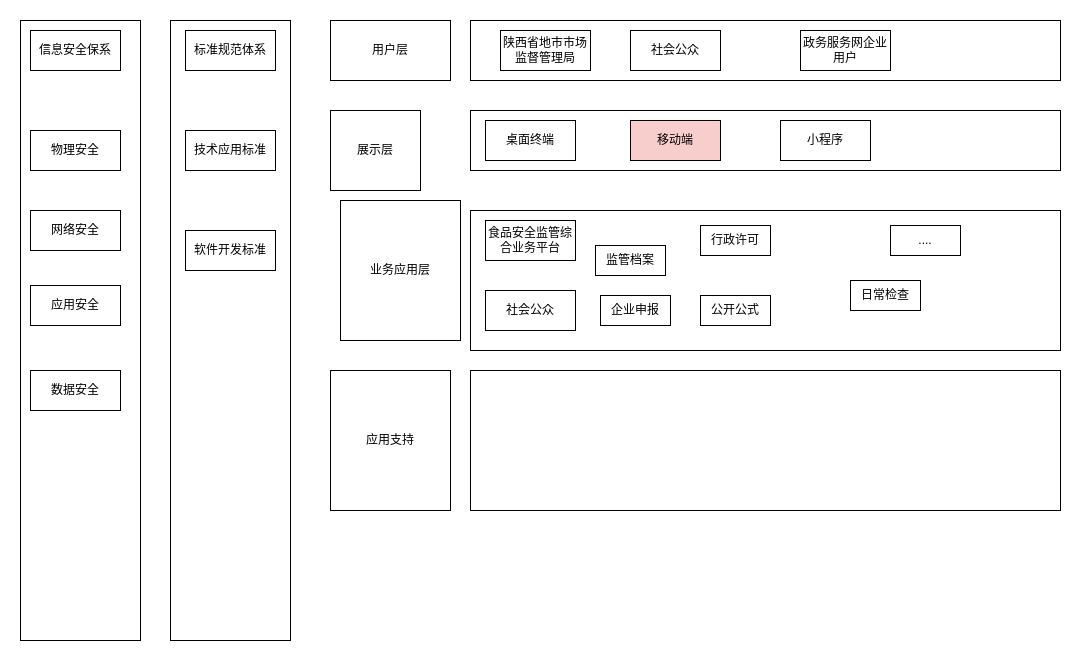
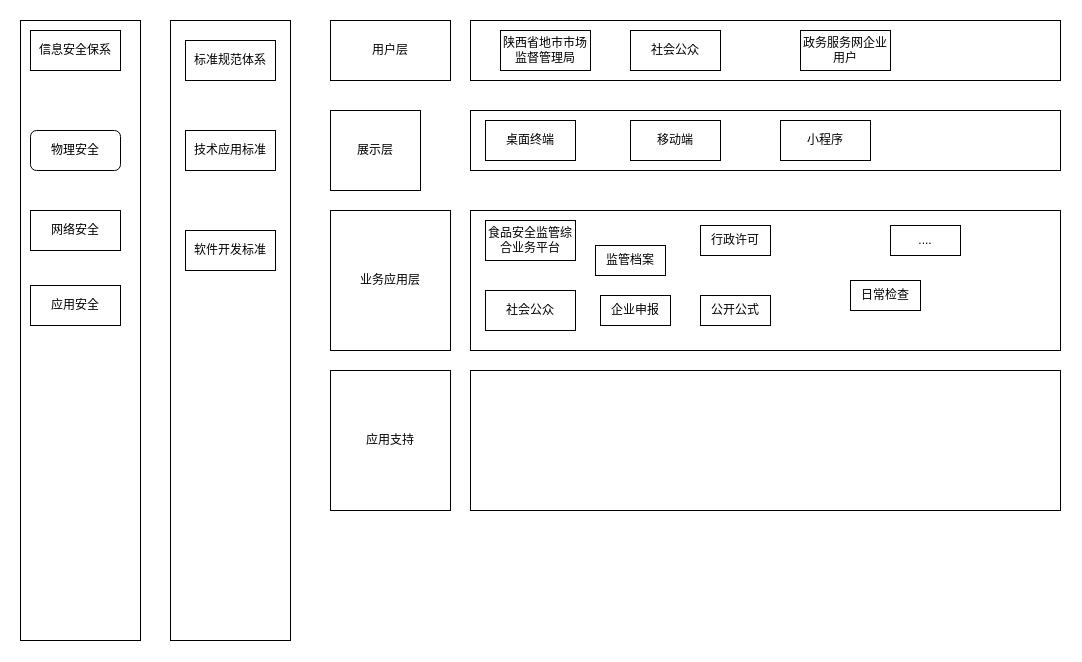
  <mxCell id="0" />
  <mxCell id="1" parent="0" />
  <mxCell id="2" value="" style="rounded=0;whiteSpace=wrap;html=1;" vertex="1" parent="1"><mxGeometry x="20" y="20" width="120" height="620" as="geometry" /></mxCell>
  <mxCell id="3" value="信息安全保系" style="rounded=0;whiteSpace=wrap;html=1;" vertex="1" parent="1"><mxGeometry x="30" y="30" width="90" height="40" as="geometry" /></mxCell>
- <mxCell id="4" value="物理安全" style="rounded=0;whiteSpace=wrap;html=1;" vertex="1" parent="1"><mxGeometry x="30" y="130" width="90" height="40" as="geometry" /></mxCell>
+ <mxCell id="4" value="物理安全" style="whiteSpace=wrap;html=1;rounded=1;" vertex="1" parent="1"><mxGeometry x="30" y="130" width="90" height="40" as="geometry" /></mxCell>
  <mxCell id="5" value="网络安全&lt;span style=&quot;color: rgba(0, 0, 0, 0); font-family: monospace; font-size: 0px; text-align: start; text-wrap-mode: nowrap;&quot;&gt;%3CmxGraphModel%3E%3Croot%3E%3CmxCell%20id%3D%220%22%2F%3E%3CmxCell%20id%3D%221%22%20parent%3D%220%22%2F%3E%3CmxCell%20id%3D%222%22%20value%3D%22%E7%89%A9%E7%90%86%E5%AE%89%E5%85%A8%22%20style%3D%22rounded%3D0%3BwhiteSpace%3Dwrap%3Bhtml%3D1%3B%22%20vertex%3D%221%22%20parent%3D%221%22%3E%3CmxGeometry%20x%3D%2250%22%20y%3D%22130%22%20width%3D%2290%22%20height%3D%2240%22%20as%3D%22geometry%22%2F%3E%3C%2FmxCell%3E%3C%2Froot%3E%3C%2FmxGraphModel%3E&lt;/span&gt;" style="rounded=0;whiteSpace=wrap;html=1;" vertex="1" parent="1"><mxGeometry x="30" y="210" width="90" height="40" as="geometry" /></mxCell>
  <mxCell id="6" value="应用安全" style="rounded=0;whiteSpace=wrap;html=1;" vertex="1" parent="1"><mxGeometry x="30" y="285" width="90" height="40" as="geometry" /></mxCell>
- <mxCell id="7" value="数据安全" style="rounded=0;whiteSpace=wrap;html=1;" vertex="1" parent="1"><mxGeometry x="30" y="370" width="90" height="40" as="geometry" /></mxCell>
  <mxCell id="8" value="" style="rounded=0;whiteSpace=wrap;html=1;" vertex="1" parent="1"><mxGeometry x="170" y="20" width="120" height="620" as="geometry" /></mxCell>
- <mxCell id="9" value="标准规范体系" style="rounded=0;whiteSpace=wrap;html=1;" vertex="1" parent="1"><mxGeometry x="185" y="30" width="90" height="40" as="geometry" /></mxCell>
+ <mxCell id="9" value="标准规范体系" style="rounded=0;whiteSpace=wrap;html=1;" vertex="1" parent="1"><mxGeometry x="185" y="40" width="90" height="40" as="geometry" /></mxCell>
  <mxCell id="10" value="技术应用标准" style="rounded=0;whiteSpace=wrap;html=1;" vertex="1" parent="1"><mxGeometry x="185" y="130" width="90" height="40" as="geometry" /></mxCell>
  <mxCell id="11" value="软件开发标准" style="rounded=0;whiteSpace=wrap;html=1;" vertex="1" parent="1"><mxGeometry x="185" y="230" width="90" height="40" as="geometry" /></mxCell>
  <mxCell id="12" value="用户层" style="rounded=0;whiteSpace=wrap;html=1;" vertex="1" parent="1"><mxGeometry x="330" y="20" width="120" height="60" as="geometry" /></mxCell>
  <mxCell id="13" value="" style="rounded=0;whiteSpace=wrap;html=1;" vertex="1" parent="1"><mxGeometry x="470" y="20" width="590" height="60" as="geometry" /></mxCell>
  <mxCell id="14" value="陕西省地市市场监督管理局" style="rounded=0;whiteSpace=wrap;html=1;" vertex="1" parent="1"><mxGeometry x="500" y="30" width="90" height="40" as="geometry" /></mxCell>
  <mxCell id="15" value="社会公众" style="rounded=0;whiteSpace=wrap;html=1;" vertex="1" parent="1"><mxGeometry x="630" y="30" width="90" height="40" as="geometry" /></mxCell>
  <mxCell id="16" value="政务服务网企业用户" style="rounded=0;whiteSpace=wrap;html=1;" vertex="1" parent="1"><mxGeometry x="800" y="30" width="90" height="40" as="geometry" /></mxCell>
  <mxCell id="17" value="展示层" style="rounded=0;whiteSpace=wrap;html=1;" vertex="1" parent="1"><mxGeometry x="330" y="110" width="90" height="80" as="geometry" /></mxCell>
  <mxCell id="18" value="" style="rounded=0;whiteSpace=wrap;html=1;" vertex="1" parent="1"><mxGeometry x="470" y="110" width="590" height="60" as="geometry" /></mxCell>
  <mxCell id="19" value="桌面终端" style="rounded=0;whiteSpace=wrap;html=1;" vertex="1" parent="1"><mxGeometry x="485" y="120" width="90" height="40" as="geometry" /></mxCell>
- <mxCell id="20" value="移动端" style="rounded=0;whiteSpace=wrap;html=1;fillColor=#f8cecc;" vertex="1" parent="1"><mxGeometry x="630" y="120" width="90" height="40" as="geometry" /></mxCell>
- <mxCell id="21" value="业务应用层" style="rounded=0;whiteSpace=wrap;html=1;" vertex="1" parent="1"><mxGeometry x="340" y="200" width="120" height="140" as="geometry" /></mxCell>
+ <mxCell id="20" value="移动端" style="rounded=0;whiteSpace=wrap;html=1;" vertex="1" parent="1"><mxGeometry x="630" y="120" width="90" height="40" as="geometry" /></mxCell>
+ <mxCell id="21" value="业务应用层" style="rounded=0;whiteSpace=wrap;html=1;" vertex="1" parent="1"><mxGeometry x="330" y="210" width="120" height="140" as="geometry" /></mxCell>
  <mxCell id="22" value="" style="rounded=0;whiteSpace=wrap;html=1;" vertex="1" parent="1"><mxGeometry x="470" y="210" width="590" height="140" as="geometry" /></mxCell>
  <mxCell id="23" value="食品安全监管综合业务平台" style="rounded=0;whiteSpace=wrap;html=1;" vertex="1" parent="1"><mxGeometry x="485" y="220" width="90" height="40" as="geometry" /></mxCell>
  <mxCell id="24" value="社会公众" style="rounded=0;whiteSpace=wrap;html=1;" vertex="1" parent="1"><mxGeometry x="485" y="290" width="90" height="40" as="geometry" /></mxCell>
  <mxCell id="25" value="小程序" style="rounded=0;whiteSpace=wrap;html=1;" vertex="1" parent="1"><mxGeometry x="780" y="120" width="90" height="40" as="geometry" /></mxCell>
  <mxCell id="26" value="监管档案" style="rounded=0;whiteSpace=wrap;html=1;" vertex="1" parent="1"><mxGeometry x="595" y="245" width="70" height="30" as="geometry" /></mxCell>
  <mxCell id="27" value="行政许可" style="rounded=0;whiteSpace=wrap;html=1;" vertex="1" parent="1"><mxGeometry x="700" y="225" width="70" height="30" as="geometry" /></mxCell>
  <mxCell id="28" value="日常检查" style="rounded=0;whiteSpace=wrap;html=1;" vertex="1" parent="1"><mxGeometry x="850" y="280" width="70" height="30" as="geometry" /></mxCell>
  <mxCell id="29" value="...." style="rounded=0;whiteSpace=wrap;html=1;" vertex="1" parent="1"><mxGeometry x="890" y="225" width="70" height="30" as="geometry" /></mxCell>
  <mxCell id="30" value="企业申报" style="rounded=0;whiteSpace=wrap;html=1;" vertex="1" parent="1"><mxGeometry x="600" y="295" width="70" height="30" as="geometry" /></mxCell>
  <mxCell id="31" value="公开公式" style="rounded=0;whiteSpace=wrap;html=1;" vertex="1" parent="1"><mxGeometry x="700" y="295" width="70" height="30" as="geometry" /></mxCell>
  <mxCell id="32" value="应用支持" style="rounded=0;whiteSpace=wrap;html=1;" vertex="1" parent="1"><mxGeometry x="330" y="370" width="120" height="140" as="geometry" /></mxCell>
  <mxCell id="33" value="" style="rounded=0;whiteSpace=wrap;html=1;" vertex="1" parent="1"><mxGeometry x="470" y="370" width="590" height="140" as="geometry" /></mxCell>
